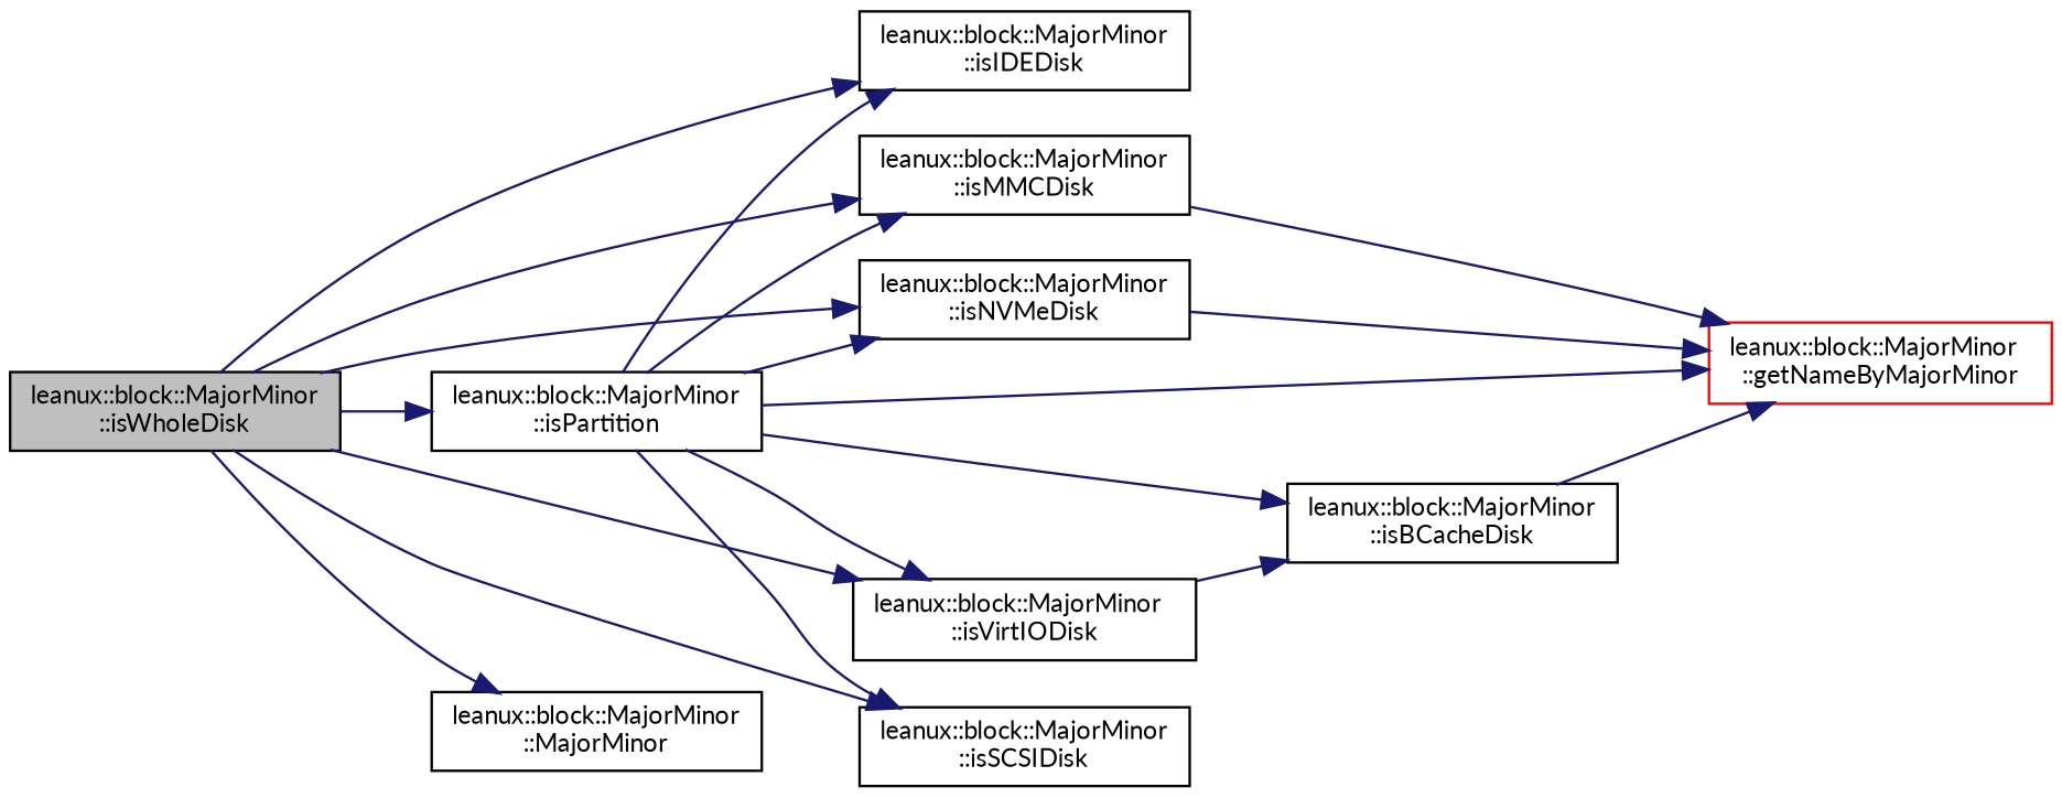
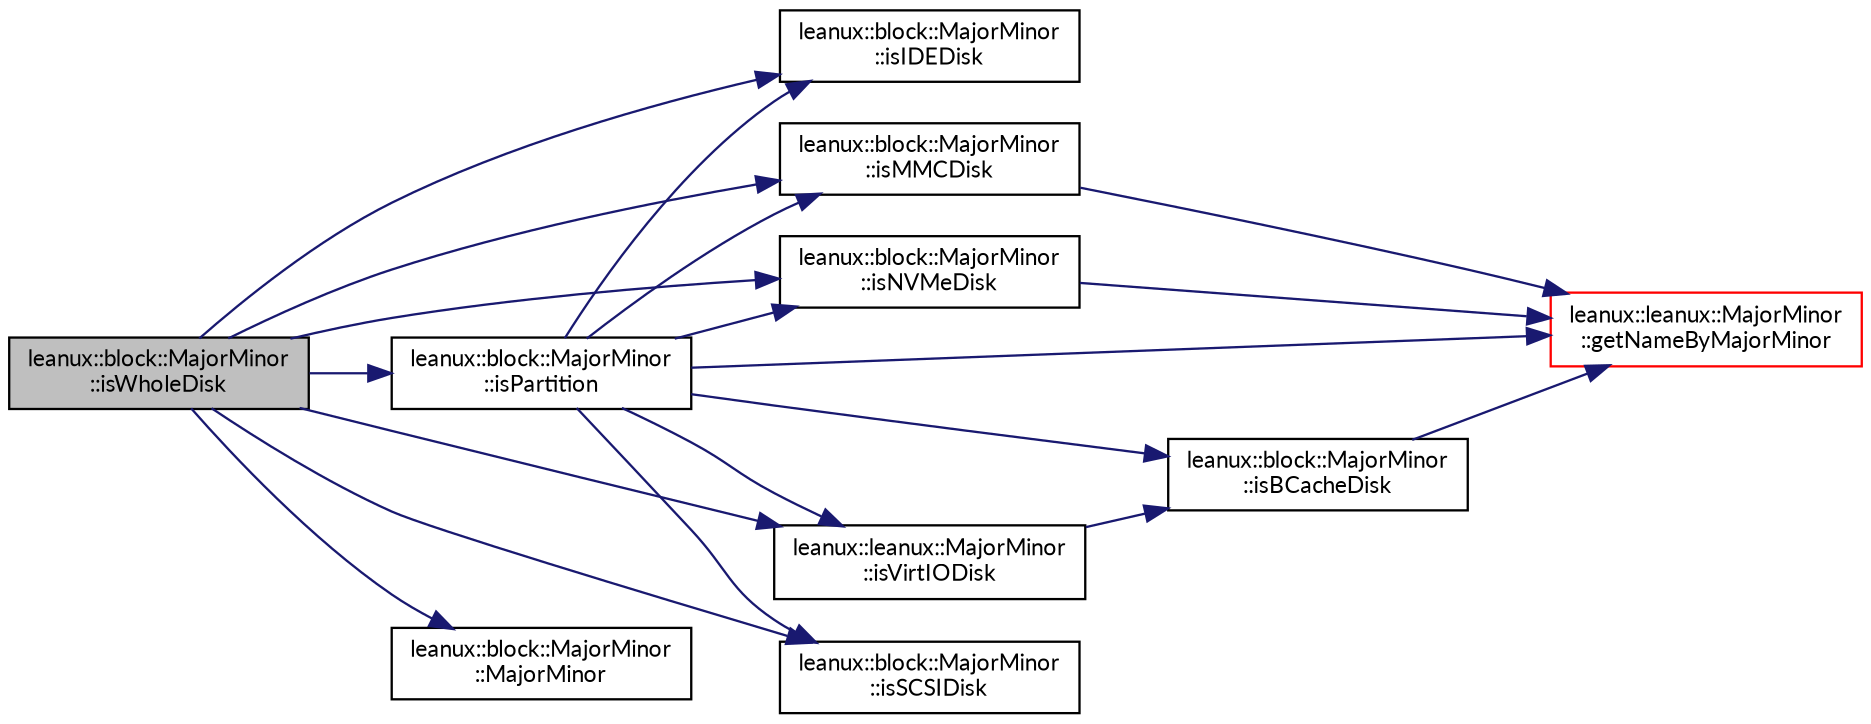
  digraph {
    fontname=Lato
    rankdir=LR
    node [color=black fontname=Lato fontsize=10 shape=record]
    edge [color=midnightblue fontname=Lato fontsize=10 labelfontname=Helvetica labelfontsize=10 style=solid]
    n1 [fillcolor=grey75 fontcolor=black height=0.2 label="leanux::block::MajorMinor\l::isWholeDisk" style=filled width=0.4]
    n2 [height=0.2 label="leanux::block::MajorMinor\l::isIDEDisk" width=0.4]
    n3 [height=0.2 label="leanux::block::MajorMinor\l::isMMCDisk" width=0.4]
    n4 [height=0.2 label="leanux::block::MajorMinor\l::isNVMeDisk" width=0.4]
    n5 [height=0.2 label="leanux::block::MajorMinor\l::isPartition" width=0.4]
    n6 [height=0.2 label="leanux::block::MajorMinor\l::isSCSIDisk" width=0.4]
-   n7 [height=0.2 label="leanux::block::MajorMinor\l::isVirtIODisk" width=0.4]
+   n7 [height=0.2 label="leanux::leanux::MajorMinor\l::isVirtIODisk" width=0.4]
    n8 [height=0.2 label="leanux::block::MajorMinor\l::MajorMinor" width=0.4]
-   n9 [color=red height=0.2 label="leanux::block::MajorMinor\l::getNameByMajorMinor" width=0.4]
+   n9 [color=red height=0.2 label="leanux::leanux::MajorMinor\l::getNameByMajorMinor" width=0.4]
    n10 [height=0.2 label="leanux::block::MajorMinor\l::isBCacheDisk" width=0.4]
    n1 -> n2
    n1 -> n3
    n1 -> n4
    n1 -> n5
    n1 -> n6
    n1 -> n7
    n1 -> n8
    n3 -> n9
    n4 -> n9
    n5 -> n2
    n5 -> n3
    n5 -> n4
    n5 -> n6
    n5 -> n7
    n5 -> n9
    n5 -> n10
    n7 -> n10
    n10 -> n9
  }
